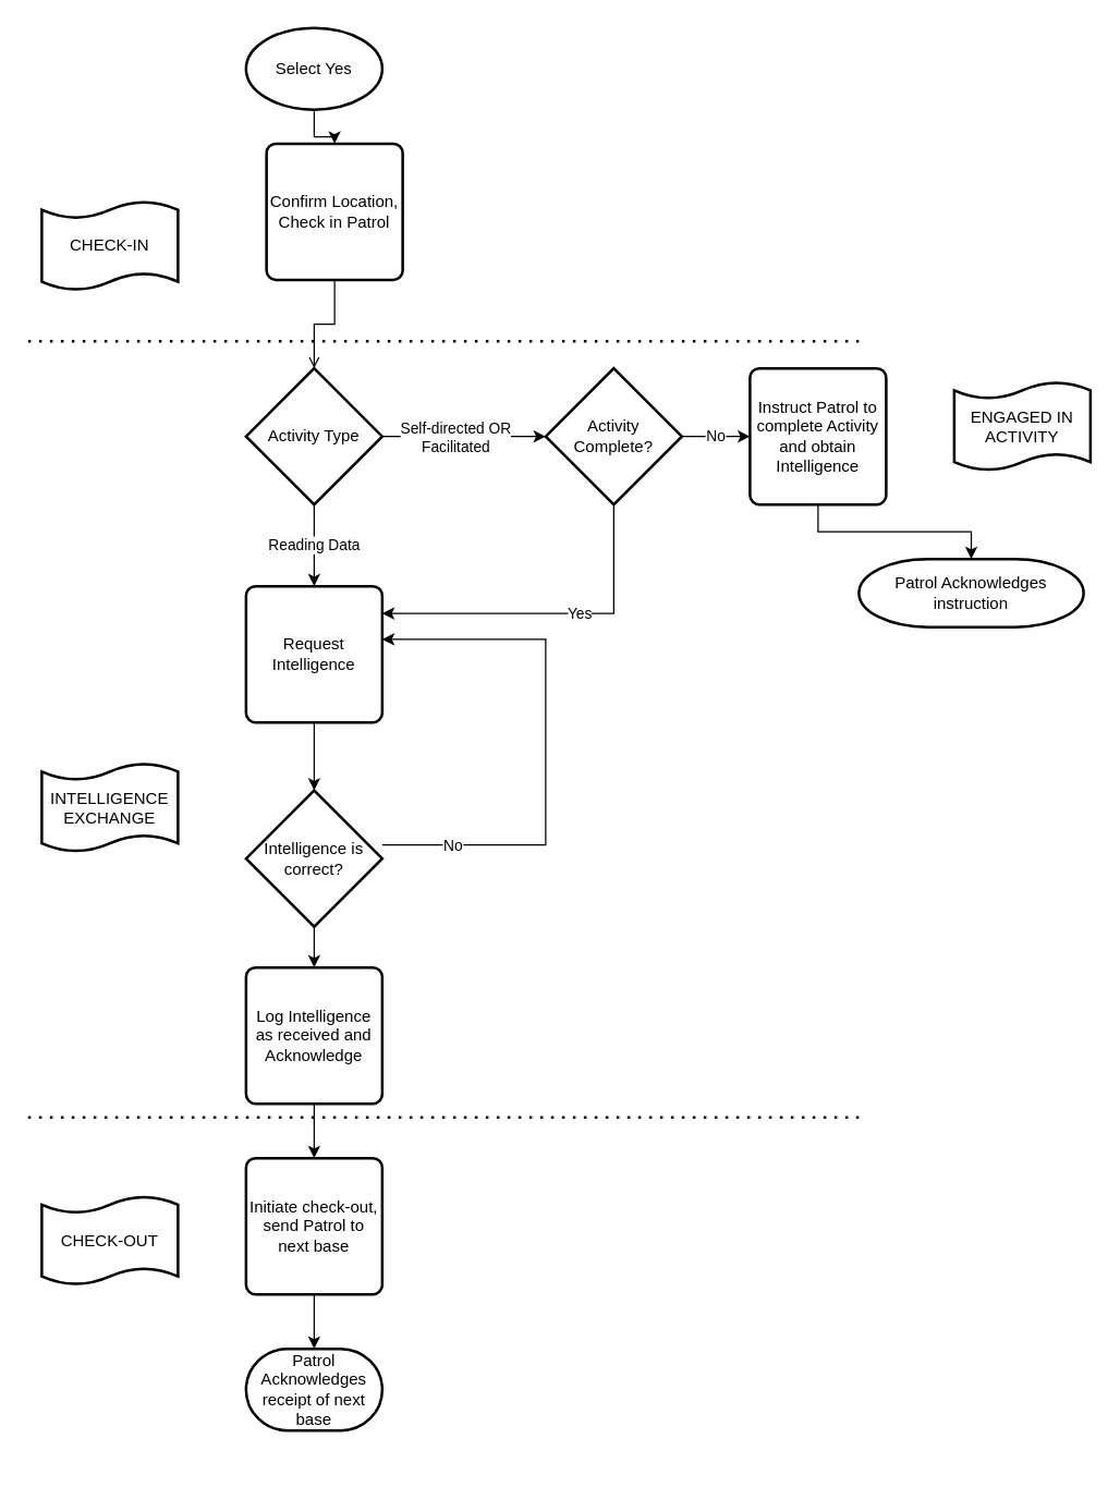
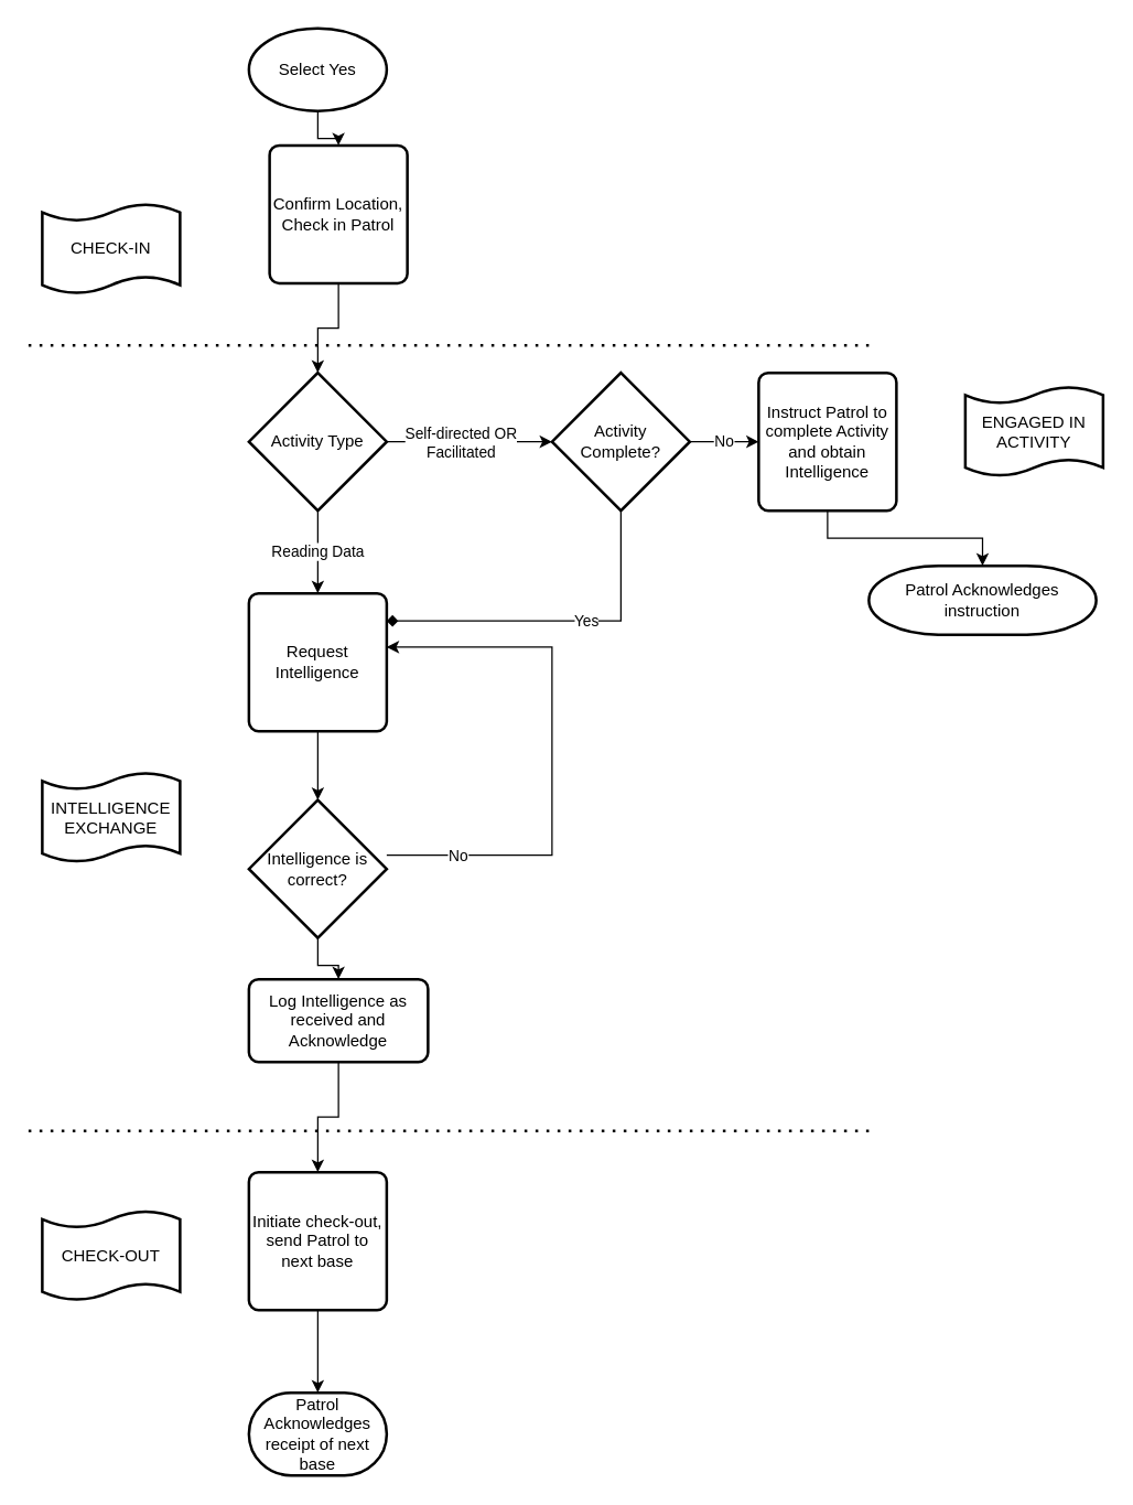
  <mxCell id="0" />
  <mxCell id="1" parent="0" />
  <mxCell id="2" style="edgeStyle=orthogonalEdgeStyle;rounded=0;orthogonalLoop=1;jettySize=auto;html=1;" parent="1" source="3" target="5" edge="1"><mxGeometry relative="1" as="geometry"><mxPoint x="230" y="120" as="targetPoint" /></mxGeometry></mxCell>
  <mxCell id="3" value="Select Yes" style="strokeWidth=2;html=1;shape=mxgraph.flowchart.start_1;whiteSpace=wrap;" parent="1" vertex="1"><mxGeometry x="180" y="20" width="100" height="60" as="geometry" /></mxCell>
- <mxCell id="4" style="edgeStyle=orthogonalEdgeStyle;rounded=0;orthogonalLoop=1;jettySize=auto;html=1;endArrow=open;" parent="1" source="5" target="9" edge="1"><mxGeometry relative="1" as="geometry" /></mxCell>
+ <mxCell id="4" style="edgeStyle=orthogonalEdgeStyle;rounded=0;orthogonalLoop=1;jettySize=auto;html=1;" parent="1" source="5" target="9" edge="1"><mxGeometry relative="1" as="geometry" /></mxCell>
  <mxCell id="5" value="Confirm Location,&lt;br&gt;Check in Patrol" style="rounded=1;whiteSpace=wrap;html=1;absoluteArcSize=1;arcSize=14;strokeWidth=2;" parent="1" vertex="1"><mxGeometry x="195" y="105" width="100" height="100" as="geometry" /></mxCell>
  <mxCell id="6" style="edgeStyle=orthogonalEdgeStyle;rounded=0;orthogonalLoop=1;jettySize=auto;html=1;" parent="1" source="9" target="33" edge="1"><mxGeometry relative="1" as="geometry"><mxPoint x="380" y="320" as="targetPoint" /></mxGeometry></mxCell>
  <mxCell id="7" value="Self-directed OR&lt;br&gt;Facilitated" style="edgeLabel;html=1;align=center;verticalAlign=middle;resizable=0;points=[];" parent="6" vertex="1" connectable="0"><mxGeometry x="0.26" y="1" relative="1" as="geometry"><mxPoint x="-23" y="1" as="offset" /></mxGeometry></mxCell>
  <mxCell id="8" value="Reading Data" style="edgeStyle=orthogonalEdgeStyle;rounded=0;orthogonalLoop=1;jettySize=auto;html=1;" parent="1" source="9" target="11" edge="1"><mxGeometry relative="1" as="geometry" /></mxCell>
  <mxCell id="9" value="Activity Type" style="strokeWidth=2;html=1;shape=mxgraph.flowchart.decision;whiteSpace=wrap;" parent="1" vertex="1"><mxGeometry x="180" y="270" width="100" height="100" as="geometry" /></mxCell>
  <mxCell id="10" style="edgeStyle=orthogonalEdgeStyle;rounded=0;orthogonalLoop=1;jettySize=auto;html=1;" parent="1" source="11" target="15" edge="1"><mxGeometry relative="1" as="geometry" /></mxCell>
  <mxCell id="11" value="Request Intelligence" style="rounded=1;whiteSpace=wrap;html=1;absoluteArcSize=1;arcSize=14;strokeWidth=2;" parent="1" vertex="1"><mxGeometry x="180" y="430" width="100" height="100" as="geometry" /></mxCell>
  <mxCell id="12" style="edgeStyle=orthogonalEdgeStyle;rounded=0;orthogonalLoop=1;jettySize=auto;html=1;" parent="1" source="15" target="11" edge="1"><mxGeometry relative="1" as="geometry"><Array as="points"><mxPoint x="400" y="620" /><mxPoint x="400" y="469" /></Array></mxGeometry></mxCell>
  <mxCell id="13" value="No" style="edgeLabel;html=1;align=center;verticalAlign=middle;resizable=0;points=[];" parent="12" vertex="1" connectable="0"><mxGeometry x="-0.536" y="1" relative="1" as="geometry"><mxPoint x="-40" y="1" as="offset" /></mxGeometry></mxCell>
  <mxCell id="14" style="edgeStyle=orthogonalEdgeStyle;rounded=0;orthogonalLoop=1;jettySize=auto;html=1;" parent="1" source="15" target="17" edge="1"><mxGeometry relative="1" as="geometry" /></mxCell>
  <mxCell id="15" value="Intelligence is correct?" style="strokeWidth=2;html=1;shape=mxgraph.flowchart.decision;whiteSpace=wrap;" parent="1" vertex="1"><mxGeometry x="180" y="580" width="100" height="100" as="geometry" /></mxCell>
  <mxCell id="16" style="edgeStyle=orthogonalEdgeStyle;rounded=0;orthogonalLoop=1;jettySize=auto;html=1;" parent="1" source="17" target="19" edge="1"><mxGeometry relative="1" as="geometry" /></mxCell>
- <mxCell id="17" value="Log Intelligence as received and Acknowledge" style="rounded=1;whiteSpace=wrap;html=1;absoluteArcSize=1;arcSize=14;strokeWidth=2;" parent="1" vertex="1"><mxGeometry x="180" y="710" width="100" height="100" as="geometry" /></mxCell>
+ <mxCell id="17" value="Log Intelligence as received and Acknowledge" style="rounded=1;whiteSpace=wrap;html=1;absoluteArcSize=1;arcSize=14;strokeWidth=2;" parent="1" vertex="1"><mxGeometry x="180" y="710" width="130" height="60" as="geometry" /></mxCell>
  <mxCell id="18" style="edgeStyle=orthogonalEdgeStyle;rounded=0;orthogonalLoop=1;jettySize=auto;html=1;" parent="1" source="19" target="20" edge="1"><mxGeometry relative="1" as="geometry" /></mxCell>
  <mxCell id="19" value="Initiate check-out, send Patrol to next base" style="rounded=1;whiteSpace=wrap;html=1;absoluteArcSize=1;arcSize=14;strokeWidth=2;" parent="1" vertex="1"><mxGeometry x="180" y="850" width="100" height="100" as="geometry" /></mxCell>
- <mxCell id="20" value="Patrol Acknowledges receipt of next base" style="strokeWidth=2;html=1;shape=mxgraph.flowchart.terminator;whiteSpace=wrap;" parent="1" vertex="1"><mxGeometry x="180" y="990" width="100" height="60" as="geometry" /></mxCell>
+ <mxCell id="20" value="Patrol Acknowledges receipt of next base" style="strokeWidth=2;html=1;shape=mxgraph.flowchart.terminator;whiteSpace=wrap;" parent="1" vertex="1"><mxGeometry x="180" y="1010" width="100" height="60" as="geometry" /></mxCell>
  <mxCell id="21" value="CHECK-IN" style="shape=tape;whiteSpace=wrap;html=1;strokeWidth=2;size=0.19" parent="1" vertex="1"><mxGeometry x="30" y="147.5" width="100" height="65" as="geometry" /></mxCell>
  <mxCell id="22" value="INTELLIGENCE EXCHANGE" style="shape=tape;whiteSpace=wrap;html=1;strokeWidth=2;size=0.19" parent="1" vertex="1"><mxGeometry x="30" y="560" width="100" height="65" as="geometry" /></mxCell>
  <mxCell id="23" value="CHECK-OUT" style="shape=tape;whiteSpace=wrap;html=1;strokeWidth=2;size=0.19" parent="1" vertex="1"><mxGeometry x="30" y="878" width="100" height="65" as="geometry" /></mxCell>
  <mxCell id="24" value="" style="endArrow=none;dashed=1;html=1;dashPattern=1 3;strokeWidth=2;" parent="1" edge="1"><mxGeometry width="50" height="50" relative="1" as="geometry"><mxPoint x="20" y="250" as="sourcePoint" /><mxPoint x="630" y="250" as="targetPoint" /></mxGeometry></mxCell>
  <mxCell id="25" value="" style="endArrow=none;dashed=1;html=1;dashPattern=1 3;strokeWidth=2;" parent="1" edge="1"><mxGeometry width="50" height="50" relative="1" as="geometry"><mxPoint x="20" y="820" as="sourcePoint" /><mxPoint x="630" y="820" as="targetPoint" /></mxGeometry></mxCell>
  <mxCell id="26" style="edgeStyle=orthogonalEdgeStyle;rounded=0;orthogonalLoop=1;jettySize=auto;html=1;" parent="1" source="27" target="29" edge="1"><mxGeometry relative="1" as="geometry" /></mxCell>
  <mxCell id="27" value="Instruct Patrol to complete Activity and obtain Intelligence" style="rounded=1;whiteSpace=wrap;html=1;absoluteArcSize=1;arcSize=14;strokeWidth=2;" parent="1" vertex="1"><mxGeometry x="550" y="270" width="100" height="100" as="geometry" /></mxCell>
  <mxCell id="28" value="ENGAGED IN ACTIVITY" style="shape=tape;whiteSpace=wrap;html=1;strokeWidth=2;size=0.19" parent="1" vertex="1"><mxGeometry x="700" y="280" width="100" height="65" as="geometry" /></mxCell>
  <mxCell id="29" value="Patrol Acknowledges instruction" style="strokeWidth=2;html=1;shape=mxgraph.flowchart.terminator;whiteSpace=wrap;" parent="1" vertex="1"><mxGeometry x="630" y="410" width="165" height="50" as="geometry" /></mxCell>
  <mxCell id="30" value="No" style="edgeStyle=orthogonalEdgeStyle;rounded=0;orthogonalLoop=1;jettySize=auto;html=1;" parent="1" source="33" target="27" edge="1"><mxGeometry relative="1" as="geometry" /></mxCell>
- <mxCell id="31" style="edgeStyle=orthogonalEdgeStyle;rounded=0;orthogonalLoop=1;jettySize=auto;html=1;" parent="1" source="33" target="11" edge="1"><mxGeometry relative="1" as="geometry"><Array as="points"><mxPoint x="450" y="450" /></Array></mxGeometry></mxCell>
+ <mxCell id="31" style="edgeStyle=orthogonalEdgeStyle;rounded=0;orthogonalLoop=1;jettySize=auto;html=1;endArrow=diamond;" parent="1" source="33" target="11" edge="1"><mxGeometry relative="1" as="geometry"><Array as="points"><mxPoint x="450" y="450" /></Array></mxGeometry></mxCell>
  <mxCell id="32" value="Yes" style="edgeLabel;html=1;align=center;verticalAlign=middle;resizable=0;points=[];" parent="31" vertex="1" connectable="0"><mxGeometry x="-0.15" y="-1" relative="1" as="geometry"><mxPoint as="offset" /></mxGeometry></mxCell>
  <mxCell id="33" value="Activity Complete?" style="strokeWidth=2;html=1;shape=mxgraph.flowchart.decision;whiteSpace=wrap;" parent="1" vertex="1"><mxGeometry x="400" y="270" width="100" height="100" as="geometry" /></mxCell>
